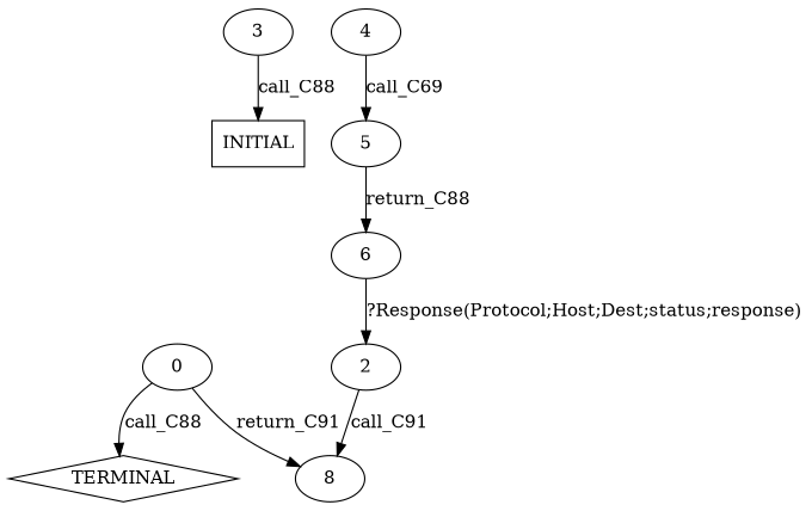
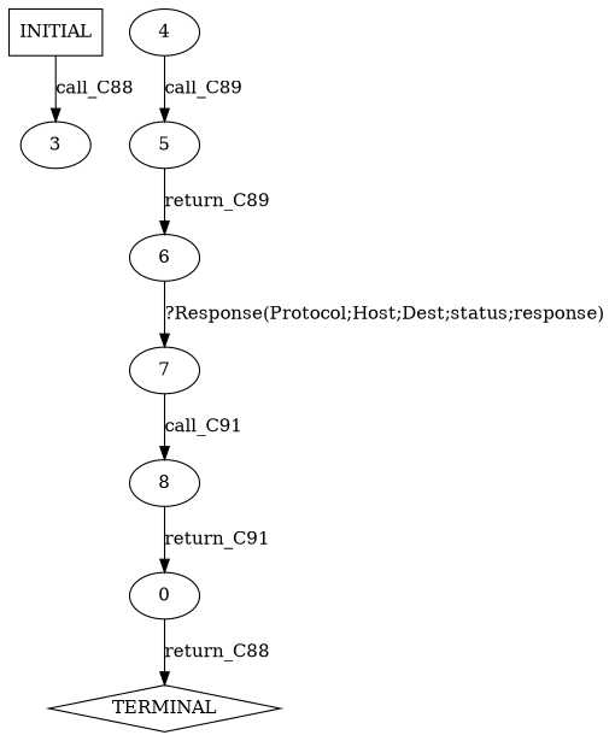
  digraph {
    fontname="DejaVu Serif"
    node [fontname="DejaVu Serif"]
    edge [fontname="DejaVu Serif"]
    n1 [label=INITIAL shape=box]
    n2 [label=3]
    n3 [label=TERMINAL shape=diamond]
    n4 [label=4]
    n5 [label=5]
    n6 [label=6]
-   n7 [label=2]
+   n7 [label=7]
    n8 [label=8]
    n9 [label=0]
-   n2 -> n1 [label=call_C88]
-   n4 -> n5 [label=call_C69]
-   n5 -> n6 [label=return_C88]
+   n1 -> n2 [label=call_C88]
+   n4 -> n5 [label=call_C89]
+   n5 -> n6 [label=return_C89]
    n6 -> n7 [label="?Response(Protocol;Host;Dest;status;response)"]
    n7 -> n8 [label=call_C91]
-   n9 -> n8 [label=return_C91]
-   n9 -> n3 [label=call_C88]
+   n8 -> n9 [label=return_C91]
+   n9 -> n3 [label=return_C88]
  }
